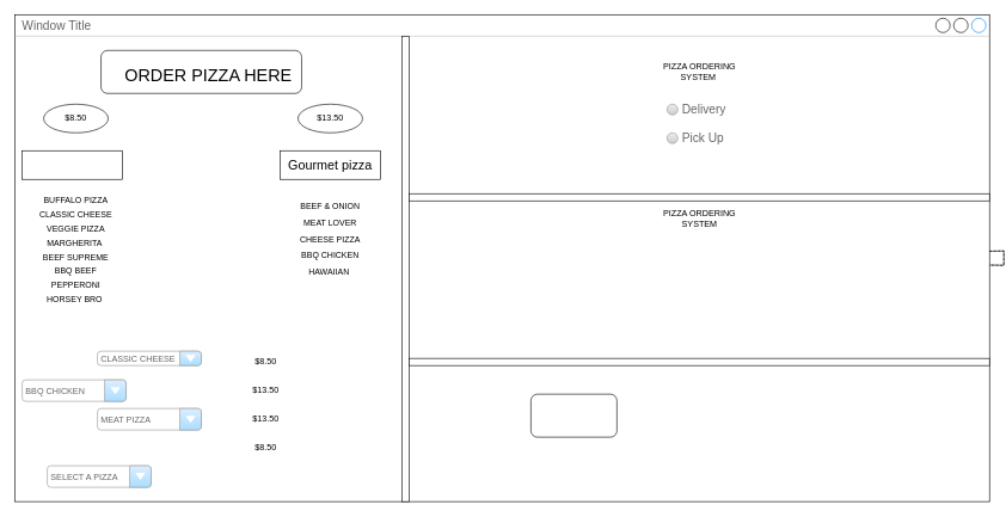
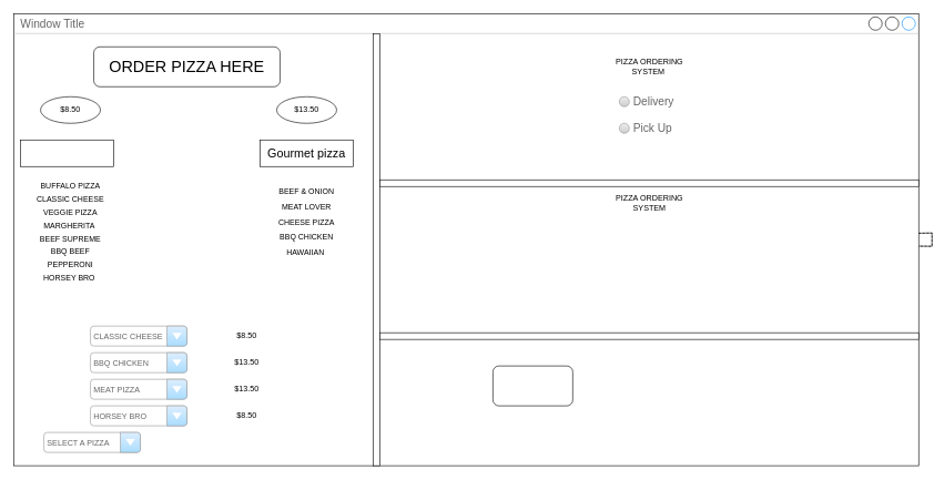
  <mxCell id="0" />
  <mxCell id="1" parent="0" />
  <mxCell id="2" value="Window Title" style="strokeWidth=1;shadow=0;dashed=0;align=center;html=1;shape=mxgraph.mockup.containers.window;align=left;verticalAlign=top;spacingLeft=8;strokeColor2=#008cff;strokeColor3=#c4c4c4;fontColor=#666666;mainText=;fontSize=17;labelBackgroundColor=none;" parent="1" vertex="1"><mxGeometry x="20" y="20" width="1360" height="680" as="geometry" /></mxCell>
  <mxCell id="3" value="" style="rounded=1;whiteSpace=wrap;html=1;fontSize=24;" parent="1" vertex="1"><mxGeometry x="140" y="70" width="280" height="60" as="geometry" /></mxCell>
- <mxCell id="4" value="ORDER PIZZA HERE" style="text;html=1;strokeColor=none;fillColor=none;align=center;verticalAlign=middle;whiteSpace=wrap;rounded=0;fontSize=24;" parent="1" vertex="1"><mxGeometry x="170" y="85" width="240" height="40" as="geometry" /></mxCell>
+ <mxCell id="4" value="ORDER PIZZA HERE" style="text;html=1;strokeColor=none;fillColor=none;align=center;verticalAlign=middle;whiteSpace=wrap;rounded=0;fontSize=24;" parent="1" vertex="1"><mxGeometry x="160" y="80" width="240" height="40" as="geometry" /></mxCell>
  <mxCell id="5" value="" style="rounded=0;whiteSpace=wrap;html=1;fontSize=24;" parent="1" vertex="1"><mxGeometry x="30" y="210" width="140" height="40" as="geometry" /></mxCell>
  <mxCell id="6" value="" style="rounded=0;whiteSpace=wrap;html=1;fontSize=18;" parent="1" vertex="1"><mxGeometry x="390" y="210" width="140" height="40" as="geometry" /></mxCell>
  <mxCell id="7" value="Gourmet pizza" style="text;html=1;strokeColor=none;fillColor=none;align=center;verticalAlign=middle;whiteSpace=wrap;rounded=0;fontSize=18;" parent="1" vertex="1"><mxGeometry x="395" y="215" width="130" height="30" as="geometry" /></mxCell>
  <mxCell id="8" value="&lt;font style=&quot;font-size: 14px&quot;&gt;&lt;sub&gt;BEEF &amp;amp; ONION&lt;br&gt;MEAT LOVER&lt;br&gt;CHEESE PIZZA&lt;br&gt;BBQ CHICKEN&lt;br&gt;HAWAIIAN&amp;nbsp;&lt;br&gt;&amp;nbsp;&lt;/sub&gt;&lt;br&gt;&lt;/font&gt;" style="text;html=1;strokeColor=none;fillColor=none;align=center;verticalAlign=middle;whiteSpace=wrap;rounded=0;fontSize=18;" parent="1" vertex="1"><mxGeometry x="395" y="275" width="130" height="130" as="geometry" /></mxCell>
  <mxCell id="9" value="&lt;div&gt;&lt;span&gt;&lt;sub&gt;BUFFALO PIZZA&lt;/sub&gt;&lt;/span&gt;&lt;/div&gt;&lt;div&gt;&lt;span&gt;&lt;sub&gt;CLASSIC CHEESE&lt;/sub&gt;&lt;/span&gt;&lt;/div&gt;&lt;div&gt;&lt;span&gt;&lt;sub&gt;VEGGIE PIZZA&lt;/sub&gt;&lt;/span&gt;&lt;/div&gt;&lt;div&gt;&lt;span&gt;&lt;sub&gt;MARGHERITA&amp;nbsp;&lt;/sub&gt;&lt;/span&gt;&lt;/div&gt;&lt;div&gt;&lt;span&gt;&lt;sub&gt;BEEF SUPREME&lt;/sub&gt;&lt;/span&gt;&lt;/div&gt;&lt;div&gt;&lt;span&gt;&lt;sub&gt;BBQ BEEF&lt;/sub&gt;&lt;/span&gt;&lt;/div&gt;&lt;div&gt;&lt;span&gt;&lt;sub&gt;PEPPERONI&lt;/sub&gt;&lt;/span&gt;&lt;/div&gt;&lt;div&gt;&lt;span&gt;&lt;sub&gt;HORSEY BRO&amp;nbsp;&lt;/sub&gt;&lt;/span&gt;&lt;/div&gt;&lt;div&gt;&lt;span&gt;&lt;sub&gt;&amp;nbsp;&lt;/sub&gt;&lt;/span&gt;&lt;/div&gt;" style="text;html=1;strokeColor=none;fillColor=none;align=center;verticalAlign=middle;whiteSpace=wrap;rounded=0;fontSize=14;" parent="1" vertex="1"><mxGeometry x="40" y="300" width="130" height="110" as="geometry" /></mxCell>
  <mxCell id="10" style="edgeStyle=orthogonalEdgeStyle;rounded=0;orthogonalLoop=1;jettySize=auto;html=1;exitX=0.5;exitY=1;exitDx=0;exitDy=0;" parent="1" source="9" target="9" edge="1"><mxGeometry relative="1" as="geometry" /></mxCell>
  <mxCell id="11" value="" style="ellipse;whiteSpace=wrap;html=1;" parent="1" vertex="1"><mxGeometry x="60" y="145" width="90" height="40" as="geometry" /></mxCell>
  <mxCell id="12" value="" style="ellipse;whiteSpace=wrap;html=1;" parent="1" vertex="1"><mxGeometry x="415" y="145" width="90" height="40" as="geometry" /></mxCell>
  <mxCell id="13" value="$8.50" style="text;html=1;strokeColor=none;fillColor=none;align=center;verticalAlign=middle;whiteSpace=wrap;rounded=0;" parent="1" vertex="1"><mxGeometry x="75" y="150" width="60" height="30" as="geometry" /></mxCell>
  <mxCell id="14" value="$13.50" style="text;html=1;strokeColor=none;fillColor=none;align=center;verticalAlign=middle;whiteSpace=wrap;rounded=0;" parent="1" vertex="1"><mxGeometry x="430" y="150" width="60" height="30" as="geometry" /></mxCell>
- <mxCell id="15" value="&lt;font style=&quot;font-size: 12px&quot;&gt;CLASSIC CHEESE&lt;/font&gt;" style="strokeWidth=1;shadow=0;dashed=0;align=center;html=1;shape=mxgraph.mockup.forms.comboBox;strokeColor=#999999;fillColor=#ddeeff;align=left;fillColor2=#aaddff;mainText=;fontColor=#666666;fontSize=17;spacingLeft=3;" parent="1" vertex="1"><mxGeometry x="135" y="490" width="145" height="20" as="geometry" /></mxCell>
+ <mxCell id="15" value="&lt;font style=&quot;font-size: 12px&quot;&gt;CLASSIC CHEESE&lt;/font&gt;" style="strokeWidth=1;shadow=0;dashed=0;align=center;html=1;shape=mxgraph.mockup.forms.comboBox;strokeColor=#999999;fillColor=#ddeeff;align=left;fillColor2=#aaddff;mainText=;fontColor=#666666;fontSize=17;spacingLeft=3;" parent="1" vertex="1"><mxGeometry x="135" y="490" width="145" height="30" as="geometry" /></mxCell>
  <mxCell id="16" value="&lt;font style=&quot;font-size: 12px&quot;&gt;SELECT A PIZZA&amp;nbsp;&lt;/font&gt;" style="strokeWidth=1;shadow=0;dashed=0;align=center;html=1;shape=mxgraph.mockup.forms.comboBox;strokeColor=#999999;fillColor=#ddeeff;align=left;fillColor2=#aaddff;mainText=;fontColor=#666666;fontSize=17;spacingLeft=3;" parent="1" vertex="1"><mxGeometry x="65" y="650" width="145" height="30" as="geometry" /></mxCell>
  <mxCell id="17" value="&lt;font style=&quot;font-size: 12px&quot;&gt;MEAT PIZZA&lt;/font&gt;" style="strokeWidth=1;shadow=0;dashed=0;align=center;html=1;shape=mxgraph.mockup.forms.comboBox;strokeColor=#999999;fillColor=#ddeeff;align=left;fillColor2=#aaddff;mainText=;fontColor=#666666;fontSize=17;spacingLeft=3;" parent="1" vertex="1"><mxGeometry x="135" y="570" width="145" height="30" as="geometry" /></mxCell>
- <mxCell id="19" value="&lt;font style=&quot;font-size: 12px&quot;&gt;BBQ CHICKEN&lt;/font&gt;" style="strokeWidth=1;shadow=0;dashed=0;align=center;html=1;shape=mxgraph.mockup.forms.comboBox;strokeColor=#999999;fillColor=#ddeeff;align=left;fillColor2=#aaddff;mainText=;fontColor=#666666;fontSize=17;spacingLeft=3;" parent="1" vertex="1"><mxGeometry x="30" y="530" width="145" height="30" as="geometry" /></mxCell>
+ <mxCell id="18" value="&lt;font style=&quot;font-size: 12px&quot;&gt;HORSEY BRO&lt;/font&gt;" style="strokeWidth=1;shadow=0;dashed=0;align=center;html=1;shape=mxgraph.mockup.forms.comboBox;strokeColor=#999999;fillColor=#ddeeff;align=left;fillColor2=#aaddff;mainText=;fontColor=#666666;fontSize=17;spacingLeft=3;" parent="1" vertex="1"><mxGeometry x="135" y="610" width="145" height="30" as="geometry" /></mxCell>
+ <mxCell id="19" value="&lt;font style=&quot;font-size: 12px&quot;&gt;BBQ CHICKEN&lt;/font&gt;" style="strokeWidth=1;shadow=0;dashed=0;align=center;html=1;shape=mxgraph.mockup.forms.comboBox;strokeColor=#999999;fillColor=#ddeeff;align=left;fillColor2=#aaddff;mainText=;fontColor=#666666;fontSize=17;spacingLeft=3;" parent="1" vertex="1"><mxGeometry x="135" y="530" width="145" height="30" as="geometry" /></mxCell>
  <mxCell id="20" value="$8.50" style="text;html=1;strokeColor=none;fillColor=none;align=center;verticalAlign=middle;whiteSpace=wrap;rounded=0;fontSize=12;" parent="1" vertex="1"><mxGeometry x="340" y="490" width="60" height="30" as="geometry" /></mxCell>
  <mxCell id="21" value="$8.50" style="text;html=1;strokeColor=none;fillColor=none;align=center;verticalAlign=middle;whiteSpace=wrap;rounded=0;fontSize=12;" parent="1" vertex="1"><mxGeometry x="340" y="610" width="60" height="30" as="geometry" /></mxCell>
  <mxCell id="22" value="$13.50" style="text;html=1;strokeColor=none;fillColor=none;align=center;verticalAlign=middle;whiteSpace=wrap;rounded=0;fontSize=12;" parent="1" vertex="1"><mxGeometry x="340" y="570" width="60" height="30" as="geometry" /></mxCell>
  <mxCell id="23" value="$13.50" style="text;html=1;strokeColor=none;fillColor=none;align=center;verticalAlign=middle;whiteSpace=wrap;rounded=0;fontSize=12;" parent="1" vertex="1"><mxGeometry x="340" y="530" width="60" height="30" as="geometry" /></mxCell>
  <mxCell id="24" value="" style="endArrow=none;dashed=1;html=1;rounded=0;fontSize=12;" parent="1" source="2" target="2" edge="1"><mxGeometry width="50" height="50" relative="1" as="geometry"><mxPoint x="670" y="410" as="sourcePoint" /><mxPoint x="720" y="360" as="targetPoint" /><Array as="points"><mxPoint x="700" y="410" /></Array></mxGeometry></mxCell>
  <mxCell id="25" value="" style="endArrow=none;html=1;rounded=0;fontSize=12;" parent="1" source="2" target="2" edge="1"><mxGeometry width="50" height="50" relative="1" as="geometry"><mxPoint x="699.5" y="310" as="sourcePoint" /><mxPoint x="699.5" y="310" as="targetPoint" /><Array as="points"><mxPoint x="699.5" y="650" /></Array></mxGeometry></mxCell>
  <mxCell id="26" value="" style="rounded=0;whiteSpace=wrap;html=1;fontSize=12;" parent="1" vertex="1"><mxGeometry x="560" y="50" width="10" height="650" as="geometry" /></mxCell>
  <mxCell id="27" value="" style="rounded=0;whiteSpace=wrap;html=1;fontSize=12;" parent="1" vertex="1"><mxGeometry x="570" y="270" width="810" height="10" as="geometry" /></mxCell>
  <mxCell id="28" value="" style="rounded=0;whiteSpace=wrap;html=1;fontSize=12;" parent="1" vertex="1"><mxGeometry x="570" y="500" width="810" height="10" as="geometry" /></mxCell>
  <mxCell id="29" value="PIZZA ORDERING SYSTEM&amp;nbsp;" style="text;html=1;strokeColor=none;fillColor=none;align=center;verticalAlign=middle;whiteSpace=wrap;rounded=0;fontSize=12;" parent="1" vertex="1"><mxGeometry x="912.5" y="85" width="125" height="30" as="geometry" /></mxCell>
  <mxCell id="30" value="Pick Up" style="shape=ellipse;fillColor=#eeeeee;strokeColor=#999999;gradientColor=#cccccc;html=1;align=left;spacingLeft=4;fontSize=17;fontColor=#666666;labelPosition=right;shadow=0;" parent="1" vertex="1"><mxGeometry x="930" y="185" width="15" height="15" as="geometry" /></mxCell>
  <mxCell id="31" value="Delivery" style="shape=ellipse;fillColor=#eeeeee;strokeColor=#999999;gradientColor=#cccccc;html=1;align=left;spacingLeft=4;fontSize=17;fontColor=#666666;labelPosition=right;shadow=0;" parent="1" vertex="1"><mxGeometry x="930" y="145" width="15" height="15" as="geometry" /></mxCell>
  <mxCell id="32" value="PIZZA ORDERING SYSTEM" style="text;html=1;strokeColor=none;fillColor=none;align=center;verticalAlign=middle;whiteSpace=wrap;rounded=0;fontSize=12;" parent="1" vertex="1"><mxGeometry x="907.5" y="290" width="135" height="30" as="geometry" /></mxCell>
  <mxCell id="33" value="" style="rounded=1;whiteSpace=wrap;html=1;" vertex="1" parent="1"><mxGeometry x="740" y="550" width="120" height="60" as="geometry" /></mxCell>
